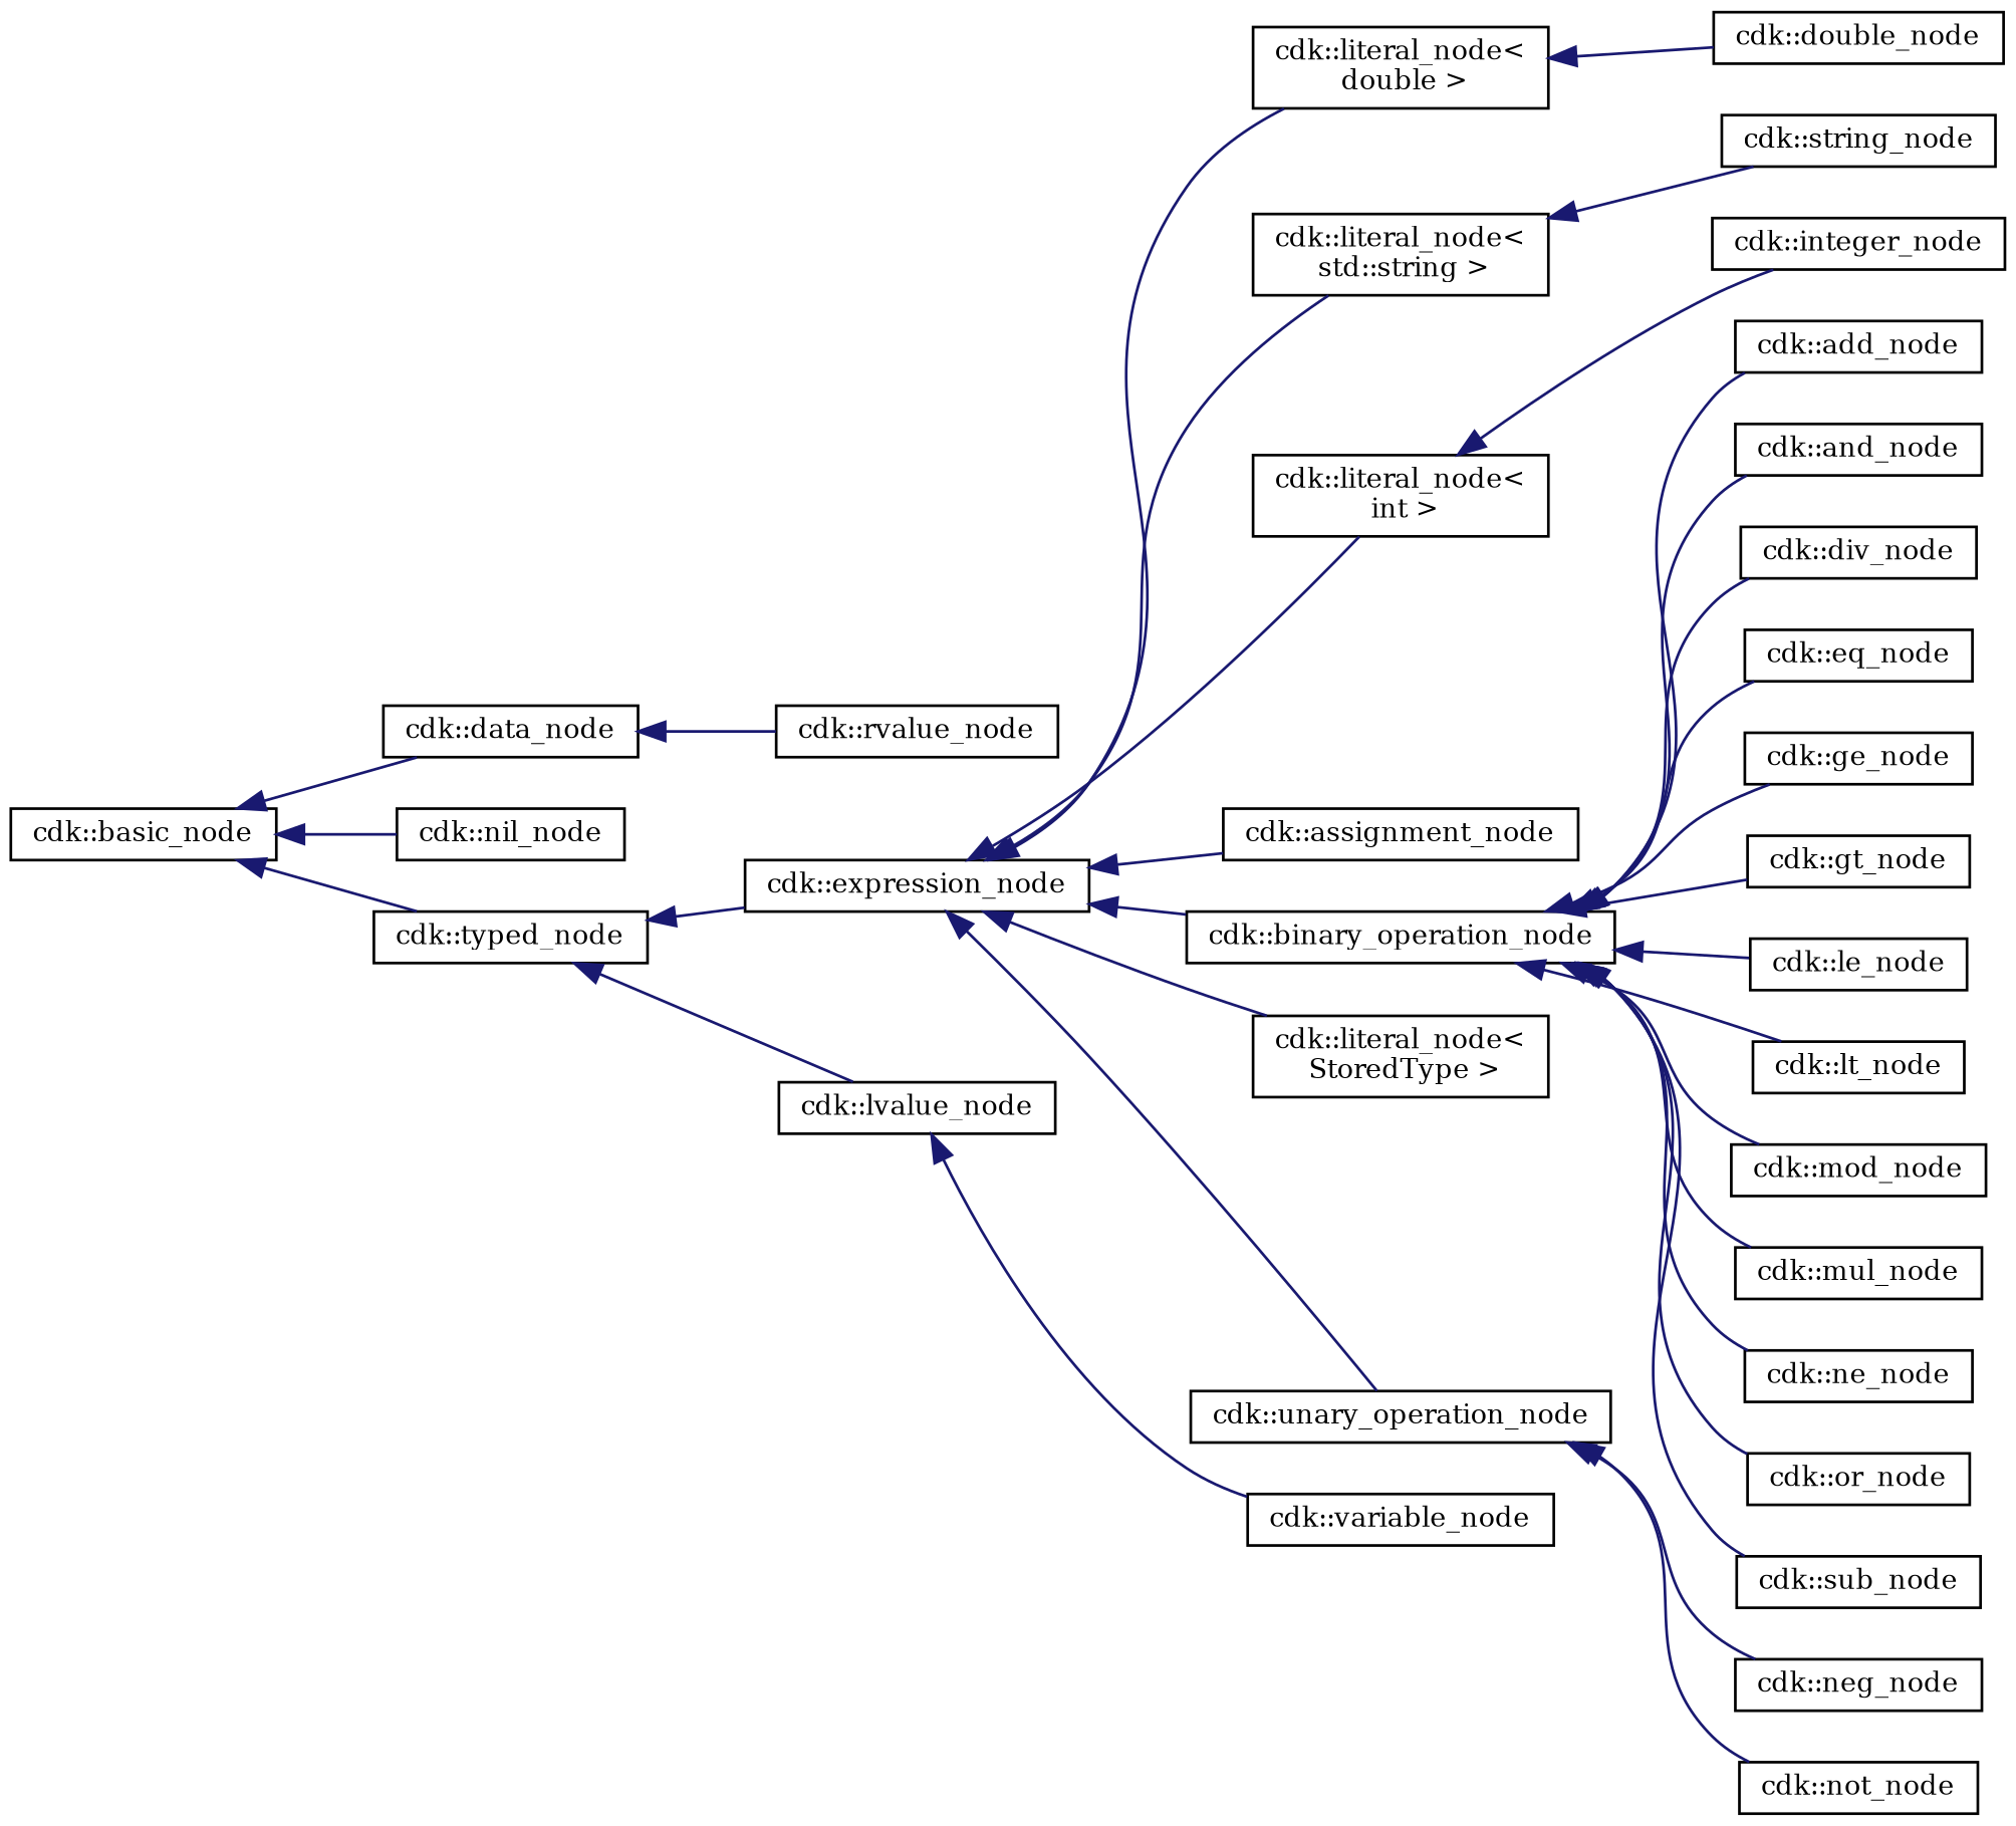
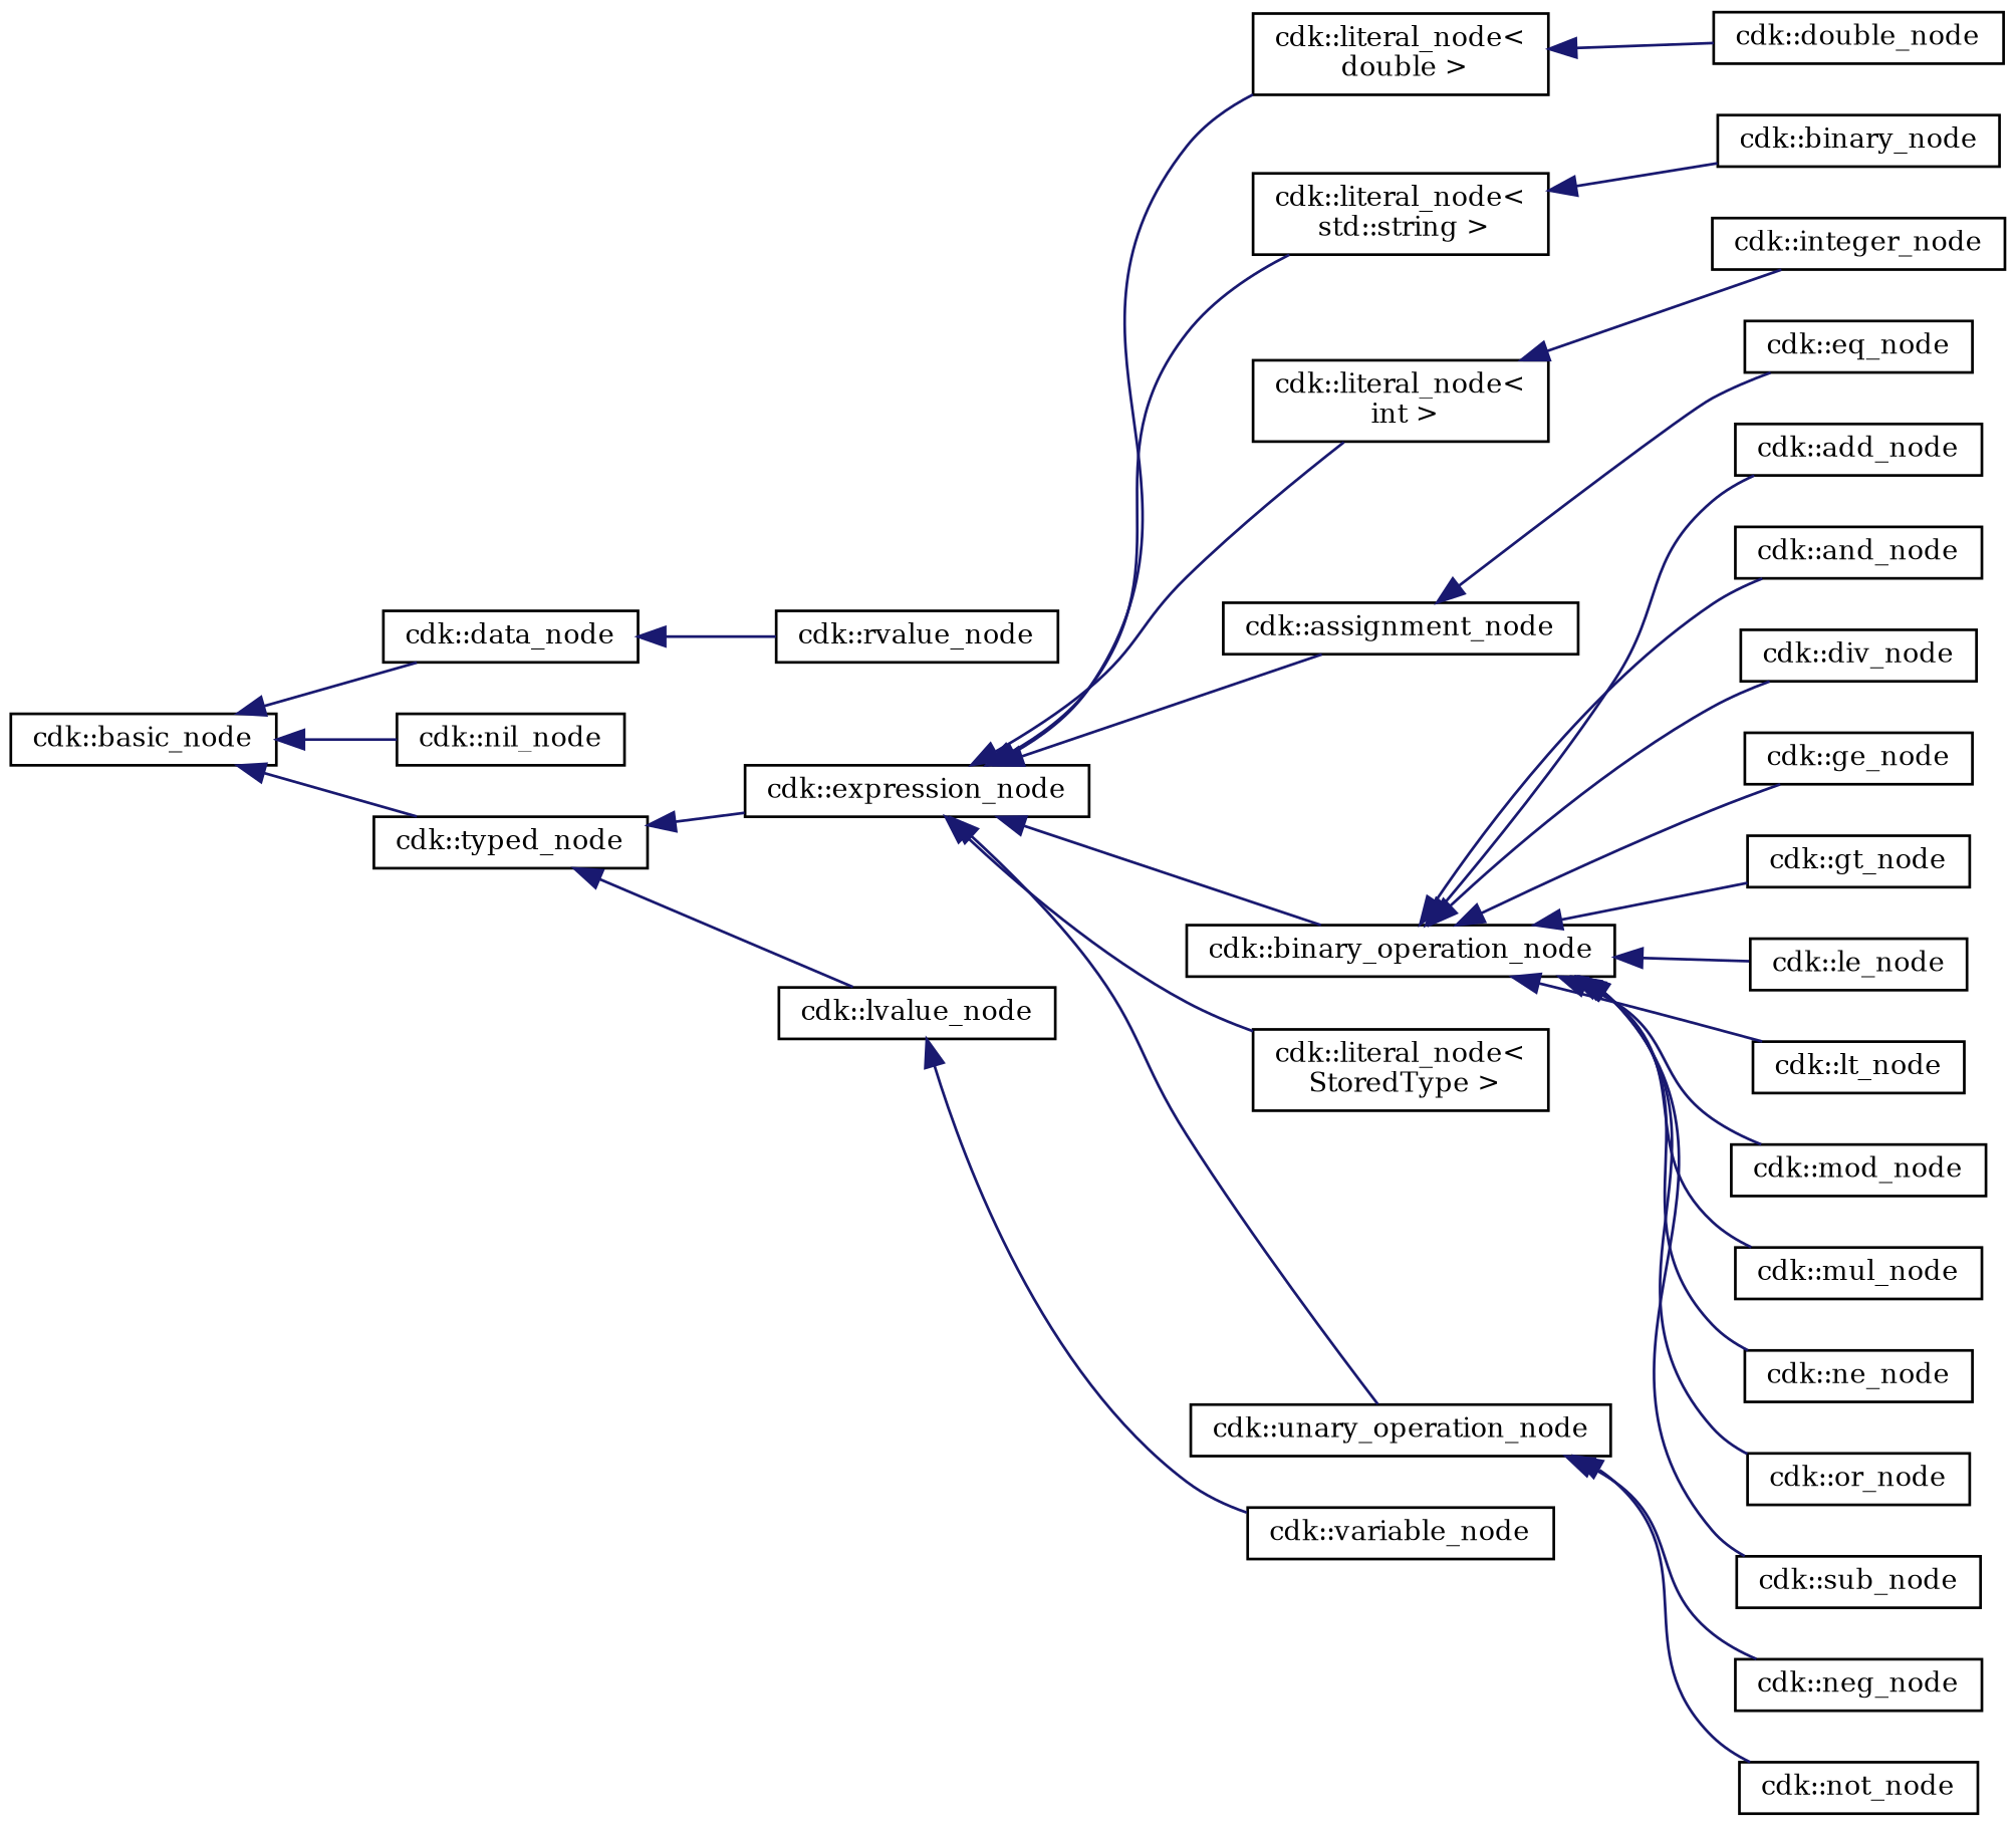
  digraph {
    fontname="DejaVu Serif"
    rankdir=LR
    node [color=black fillcolor=white fontname="DejaVu Serif" fontsize=10 shape=record style=filled]
    edge [color=midnightblue dir=back fontname="DejaVu Serif" fontsize=10 labelfontname=Helvetica labelfontsize=10 style=solid]
    n1 [height=0.2 label="cdk::basic_node" width=0.4]
    n2 [height=0.2 label="cdk::data_node" width=0.4]
    n3 [height=0.2 label="cdk::nil_node" width=0.4]
    n4 [height=0.2 label="cdk::typed_node" width=0.4]
    n5 [height=0.2 label="cdk::rvalue_node" width=0.4]
    n6 [height=0.2 label="cdk::expression_node" width=0.4]
    n7 [height=0.2 label="cdk::lvalue_node" width=0.4]
    n8 [height=0.2 label="cdk::literal_node\<\l double \>" width=0.4]
    n9 [height=0.2 label="cdk::literal_node\<\l std::string \>" width=0.4]
    n10 [height=0.2 label="cdk::literal_node\<\l int \>" width=0.4]
    n11 [height=0.2 label="cdk::assignment_node" width=0.4]
    n12 [height=0.2 label="cdk::binary_operation_node" width=0.4]
    n13 [height=0.2 label="cdk::literal_node\<\l StoredType \>" width=0.4]
    n14 [height=0.2 label="cdk::unary_operation_node" width=0.4]
    n15 [height=0.2 label="cdk::variable_node" width=0.4]
    n16 [height=0.2 label="cdk::double_node" width=0.4]
-   n17 [height=0.2 label="cdk::string_node" width=0.4]
+   n17 [height=0.2 label="cdk::binary_node" width=0.4]
    n18 [height=0.2 label="cdk::integer_node" width=0.4]
    n19 [height=0.2 label="cdk::add_node" width=0.4]
    n20 [height=0.2 label="cdk::and_node" width=0.4]
    n21 [height=0.2 label="cdk::div_node" width=0.4]
    n22 [height=0.2 label="cdk::eq_node" width=0.4]
    n23 [height=0.2 label="cdk::ge_node" width=0.4]
    n24 [height=0.2 label="cdk::gt_node" width=0.4]
    n25 [height=0.2 label="cdk::le_node" width=0.4]
    n26 [height=0.2 label="cdk::lt_node" width=0.4]
    n27 [height=0.2 label="cdk::mod_node" width=0.4]
    n28 [height=0.2 label="cdk::mul_node" width=0.4]
    n29 [height=0.2 label="cdk::ne_node" width=0.4]
    n30 [height=0.2 label="cdk::or_node" width=0.4]
    n31 [height=0.2 label="cdk::sub_node" width=0.4]
    n32 [height=0.2 label="cdk::neg_node" width=0.4]
    n33 [height=0.2 label="cdk::not_node" width=0.4]
    n1 -> n2
    n1 -> n3
    n1 -> n4
    n2 -> n5
    n4 -> n6
    n4 -> n7
    n6 -> n8
    n6 -> n9
    n6 -> n10
    n6 -> n11
    n6 -> n12
    n6 -> n13
    n6 -> n14
    n7 -> n15
    n8 -> n16
    n9 -> n17
    n10 -> n18
    n12 -> n19
    n12 -> n20
    n12 -> n21
-   n12 -> n22
+   n11 -> n22
    n12 -> n23
    n12 -> n24
    n12 -> n25
    n12 -> n26
    n12 -> n27
    n12 -> n28
    n12 -> n29
    n12 -> n30
    n12 -> n31
    n14 -> n32
    n14 -> n33
  }
